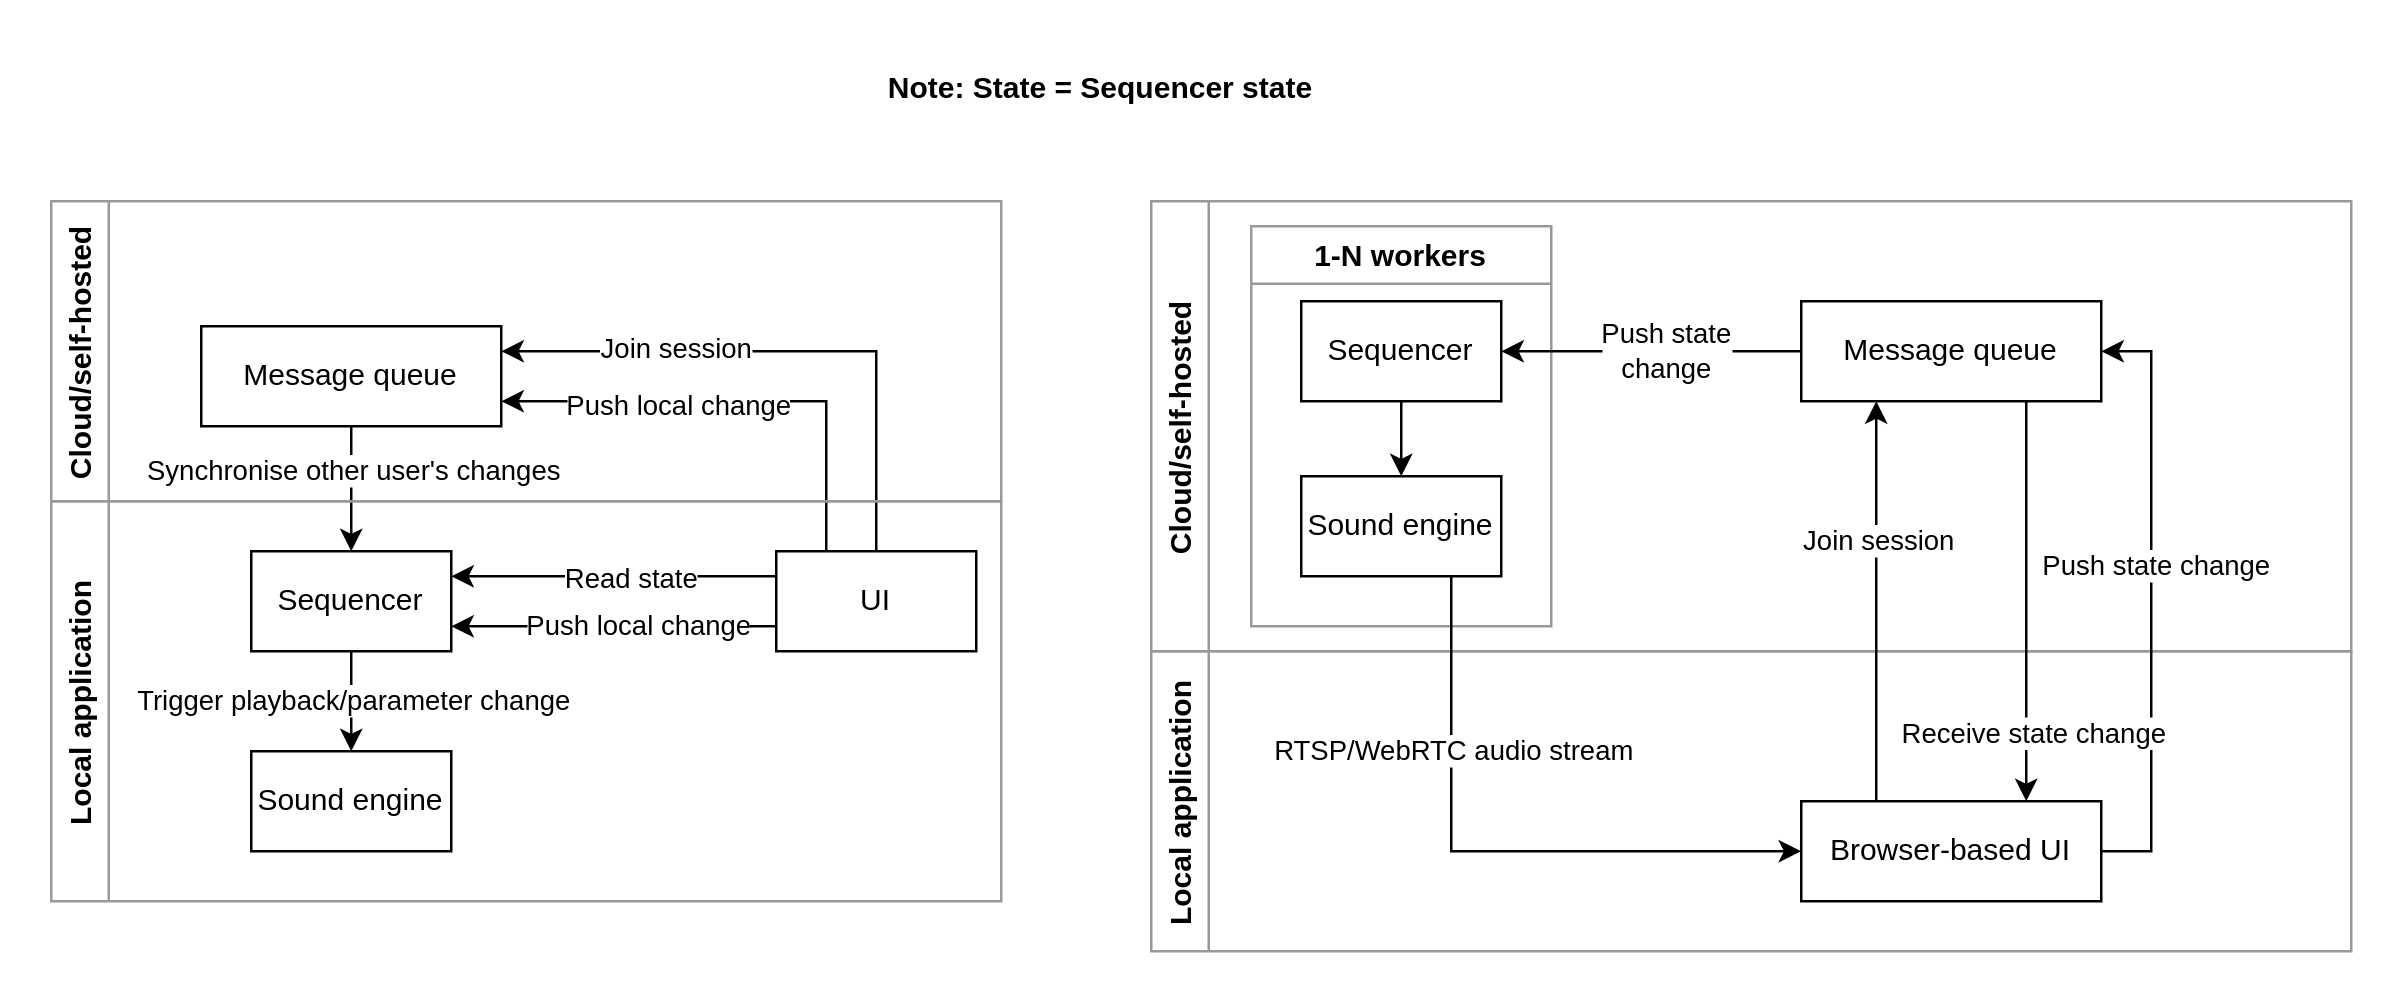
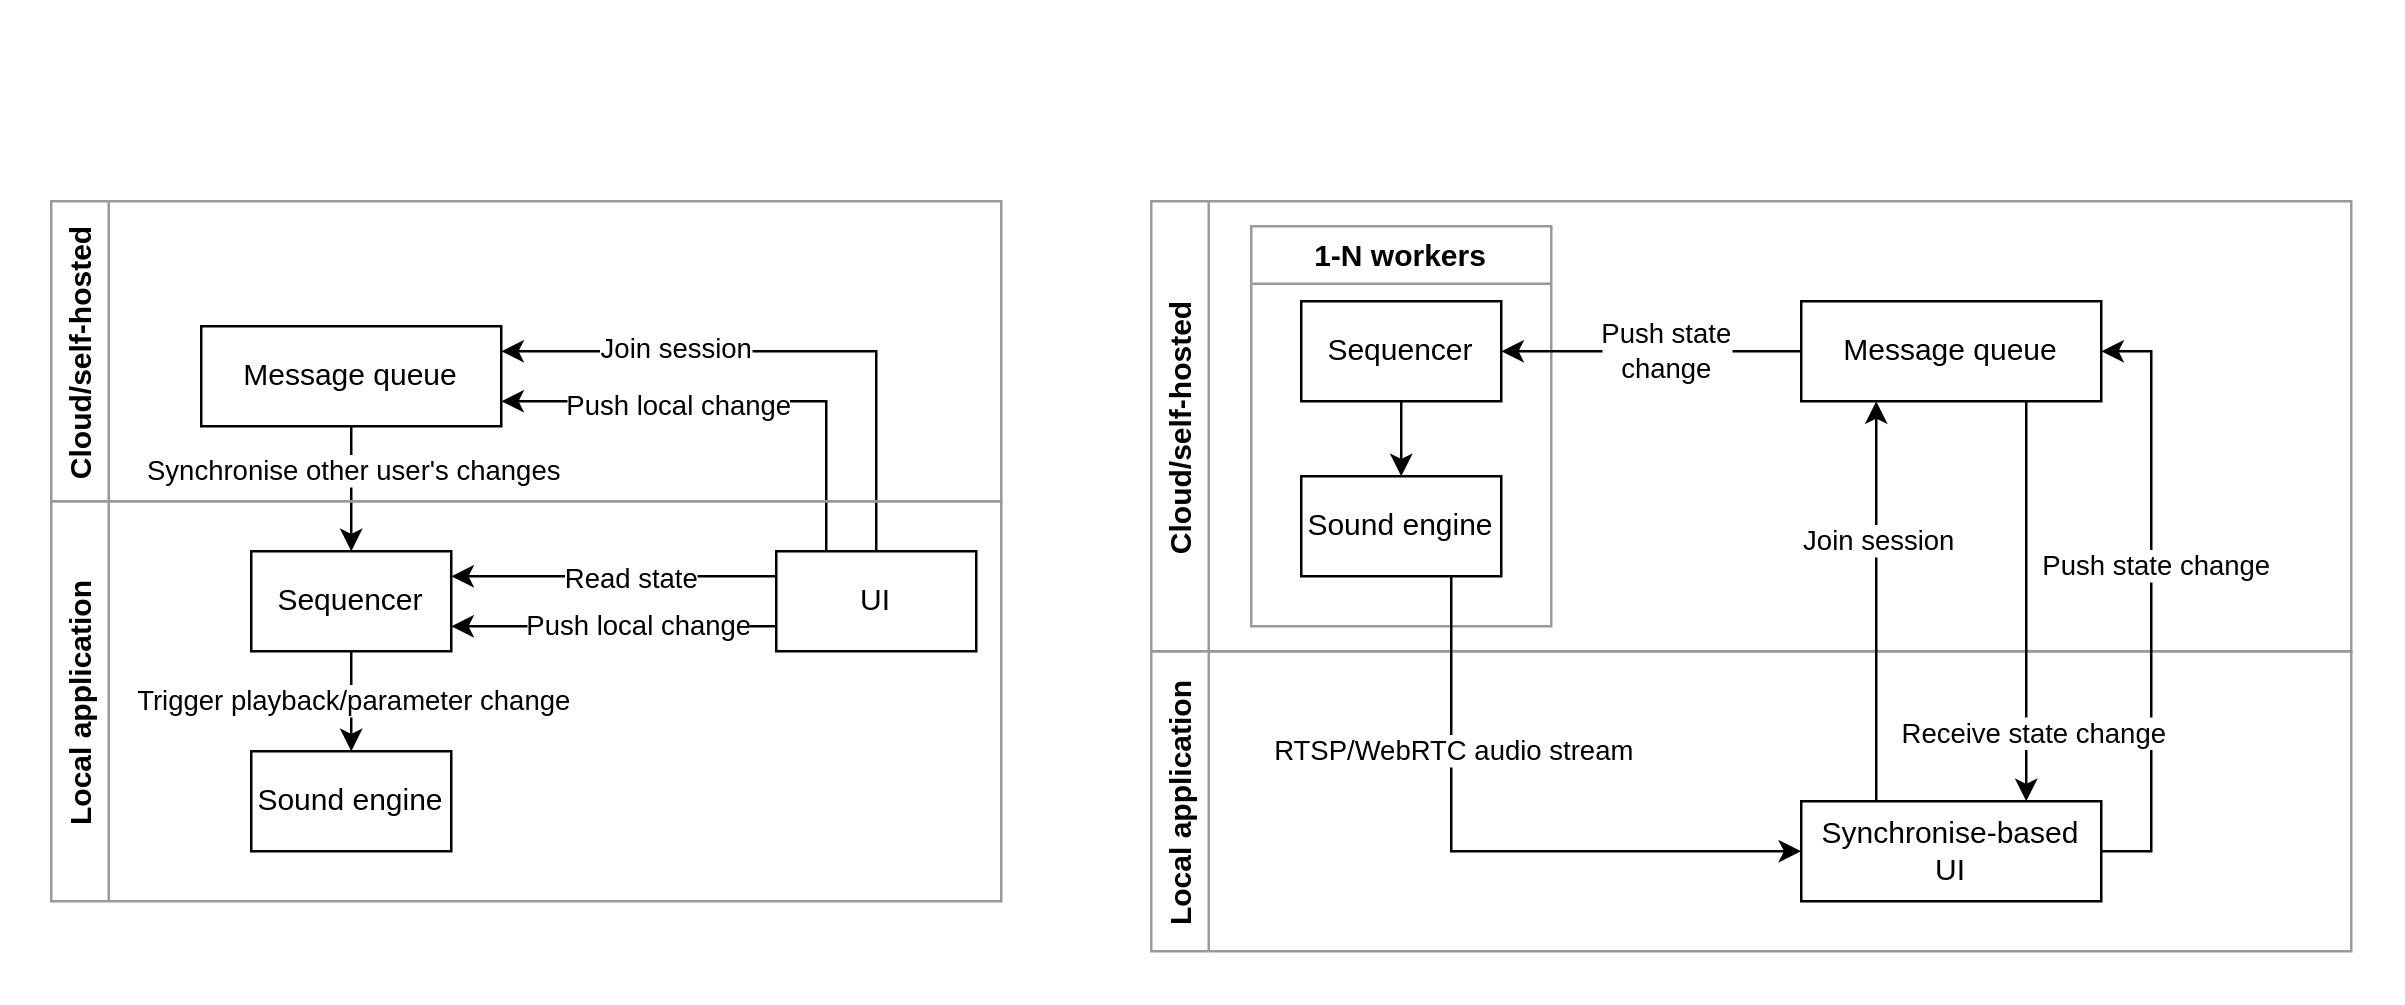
  <mxCell id="0" />
  <mxCell id="1" parent="0" />
  <mxCell id="2" style="edgeStyle=orthogonalEdgeStyle;rounded=0;orthogonalLoop=1;jettySize=auto;html=1;entryX=0.5;entryY=0;entryDx=0;entryDy=0;" edge="1" parent="1" source="4" target="15"><mxGeometry relative="1" as="geometry" /></mxCell>
  <mxCell id="3" value="Trigger playback/parameter change" style="edgeLabel;html=1;align=center;verticalAlign=middle;resizable=0;points=[];" vertex="1" connectable="0" parent="2"><mxGeometry x="0.262" relative="1" as="geometry"><mxPoint y="-6" as="offset" /></mxGeometry></mxCell>
  <mxCell id="4" value="Sequencer" style="rounded=0;whiteSpace=wrap;html=1;" vertex="1" parent="1"><mxGeometry x="100" y="220" width="80" height="40" as="geometry" /></mxCell>
  <mxCell id="5" style="edgeStyle=orthogonalEdgeStyle;rounded=0;orthogonalLoop=1;jettySize=auto;html=1;entryX=1;entryY=0.25;entryDx=0;entryDy=0;" edge="1" parent="1" source="11" target="4"><mxGeometry relative="1" as="geometry"><Array as="points"><mxPoint x="300" y="230" /><mxPoint x="300" y="230" /></Array></mxGeometry></mxCell>
  <mxCell id="6" value="Read state" style="edgeLabel;html=1;align=center;verticalAlign=middle;resizable=0;points=[];" vertex="1" connectable="0" parent="5"><mxGeometry x="0.156" relative="1" as="geometry"><mxPoint x="16" as="offset" /></mxGeometry></mxCell>
  <mxCell id="7" style="edgeStyle=orthogonalEdgeStyle;rounded=0;orthogonalLoop=1;jettySize=auto;html=1;exitX=0;exitY=0.75;exitDx=0;exitDy=0;" edge="1" parent="1" source="11"><mxGeometry relative="1" as="geometry"><mxPoint x="180" y="250" as="targetPoint" /><Array as="points"><mxPoint x="180" y="250" /></Array></mxGeometry></mxCell>
  <mxCell id="8" value="Push local change" style="edgeLabel;html=1;align=center;verticalAlign=middle;resizable=0;points=[];" vertex="1" connectable="0" parent="7"><mxGeometry x="0.065" y="-1" relative="1" as="geometry"><mxPoint x="13" as="offset" /></mxGeometry></mxCell>
  <mxCell id="9" style="edgeStyle=orthogonalEdgeStyle;rounded=0;orthogonalLoop=1;jettySize=auto;html=1;entryX=1;entryY=0.75;entryDx=0;entryDy=0;exitX=0.25;exitY=0;exitDx=0;exitDy=0;" edge="1" parent="1" source="11" target="14"><mxGeometry relative="1" as="geometry" /></mxCell>
  <mxCell id="10" value="Push local change" style="edgeLabel;html=1;align=center;verticalAlign=middle;resizable=0;points=[];" vertex="1" connectable="0" parent="9"><mxGeometry x="-0.056" y="1" relative="1" as="geometry"><mxPoint x="-30" as="offset" /></mxGeometry></mxCell>
  <mxCell id="11" value="&lt;div&gt;UI&lt;/div&gt;" style="rounded=0;whiteSpace=wrap;html=1;" vertex="1" parent="1"><mxGeometry x="310" y="220" width="80" height="40" as="geometry" /></mxCell>
  <mxCell id="12" style="edgeStyle=orthogonalEdgeStyle;rounded=0;orthogonalLoop=1;jettySize=auto;html=1;entryX=0.5;entryY=0;entryDx=0;entryDy=0;exitX=0.5;exitY=1;exitDx=0;exitDy=0;" edge="1" parent="1" source="14" target="4"><mxGeometry relative="1" as="geometry" /></mxCell>
  <mxCell id="13" value="Synchronise other user's changes" style="edgeLabel;html=1;align=center;verticalAlign=middle;resizable=0;points=[];" vertex="1" connectable="0" parent="12"><mxGeometry x="-0.435" relative="1" as="geometry"><mxPoint y="3" as="offset" /></mxGeometry></mxCell>
  <mxCell id="14" value="Message queue" style="rounded=0;whiteSpace=wrap;html=1;" vertex="1" parent="1"><mxGeometry x="80" y="130" width="120" height="40" as="geometry" /></mxCell>
  <mxCell id="15" value="Sound engine" style="rounded=0;whiteSpace=wrap;html=1;" vertex="1" parent="1"><mxGeometry x="100" y="300" width="80" height="40" as="geometry" /></mxCell>
  <mxCell id="16" value="" style="endArrow=classic;html=1;rounded=0;exitX=0.5;exitY=0;exitDx=0;exitDy=0;entryX=1;entryY=0.25;entryDx=0;entryDy=0;" edge="1" parent="1" source="11" target="14"><mxGeometry width="50" height="50" relative="1" as="geometry"><mxPoint x="380" y="170" as="sourcePoint" /><mxPoint x="350" y="90" as="targetPoint" /><Array as="points"><mxPoint x="350" y="140" /></Array></mxGeometry></mxCell>
  <mxCell id="17" value="Join session" style="edgeLabel;html=1;align=center;verticalAlign=middle;resizable=0;points=[];" vertex="1" connectable="0" parent="16"><mxGeometry x="0.403" y="-2" relative="1" as="geometry"><mxPoint as="offset" /></mxGeometry></mxCell>
  <mxCell id="18" value="Local application" style="swimlane;horizontal=0;strokeColor=#999999;" vertex="1" parent="1"><mxGeometry x="20" y="200" width="380" height="160" as="geometry" /></mxCell>
  <mxCell id="19" value="Cloud/self-hosted" style="swimlane;horizontal=0;strokeColor=#999999;" vertex="1" parent="1"><mxGeometry x="20" y="80" width="380" height="120" as="geometry" /></mxCell>
  <mxCell id="20" value="Local application" style="swimlane;horizontal=0;strokeColor=#999999;" vertex="1" parent="1"><mxGeometry x="460" y="260" width="480" height="120" as="geometry" /></mxCell>
- <mxCell id="21" value="Browser-based UI" style="rounded=0;whiteSpace=wrap;html=1;" vertex="1" parent="20"><mxGeometry x="260" y="60" width="120" height="40" as="geometry" /></mxCell>
+ <mxCell id="21" value="Synchronise-based UI" style="rounded=0;whiteSpace=wrap;html=1;" vertex="1" parent="20"><mxGeometry x="260" y="60" width="120" height="40" as="geometry" /></mxCell>
  <mxCell id="22" value="Cloud/self-hosted" style="swimlane;horizontal=0;strokeColor=#999999;" vertex="1" parent="1"><mxGeometry x="460" y="80" width="480" height="180" as="geometry" /></mxCell>
  <mxCell id="23" value="Message queue" style="rounded=0;whiteSpace=wrap;html=1;" vertex="1" parent="22"><mxGeometry x="260" y="40" width="120" height="40" as="geometry" /></mxCell>
  <mxCell id="24" value="" style="edgeStyle=orthogonalEdgeStyle;rounded=0;orthogonalLoop=1;jettySize=auto;html=1;" edge="1" parent="22" source="25" target="26"><mxGeometry relative="1" as="geometry" /></mxCell>
  <mxCell id="25" value="Sequencer" style="rounded=0;whiteSpace=wrap;html=1;" vertex="1" parent="22"><mxGeometry x="60" y="40" width="80" height="40" as="geometry" /></mxCell>
  <mxCell id="26" value="Sound engine" style="rounded=0;whiteSpace=wrap;html=1;" vertex="1" parent="22"><mxGeometry x="60" y="110" width="80" height="40" as="geometry" /></mxCell>
  <mxCell id="27" value="1-N workers" style="swimlane;strokeColor=#999999;" vertex="1" parent="22"><mxGeometry x="40" y="10" width="120" height="160" as="geometry" /></mxCell>
  <mxCell id="28" value="" style="endArrow=classic;html=1;rounded=0;entryX=1;entryY=0.5;entryDx=0;entryDy=0;exitX=0;exitY=0.5;exitDx=0;exitDy=0;" edge="1" parent="22" source="23" target="25"><mxGeometry width="50" height="50" relative="1" as="geometry"><mxPoint x="200" as="sourcePoint" /><mxPoint x="250" y="-50" as="targetPoint" /><Array as="points"><mxPoint x="210" y="60" /></Array></mxGeometry></mxCell>
  <mxCell id="29" value="&lt;div&gt;Push state&lt;/div&gt;&lt;div&gt;change&lt;br&gt;&lt;/div&gt;" style="edgeLabel;html=1;align=center;verticalAlign=middle;resizable=0;points=[];" vertex="1" connectable="0" parent="28"><mxGeometry x="-0.09" y="-1" relative="1" as="geometry"><mxPoint as="offset" /></mxGeometry></mxCell>
  <mxCell id="30" style="edgeStyle=orthogonalEdgeStyle;rounded=0;orthogonalLoop=1;jettySize=auto;html=1;entryX=0;entryY=0.5;entryDx=0;entryDy=0;" edge="1" parent="1" source="26" target="21"><mxGeometry relative="1" as="geometry"><Array as="points"><mxPoint x="580" y="340" /></Array></mxGeometry></mxCell>
  <mxCell id="31" value="RTSP/WebRTC audio stream" style="edgeLabel;html=1;align=center;verticalAlign=middle;resizable=0;points=[];" vertex="1" connectable="0" parent="30"><mxGeometry x="-0.446" relative="1" as="geometry"><mxPoint as="offset" /></mxGeometry></mxCell>
  <mxCell id="32" style="edgeStyle=orthogonalEdgeStyle;rounded=0;orthogonalLoop=1;jettySize=auto;html=1;entryX=0.25;entryY=1;entryDx=0;entryDy=0;exitX=0.25;exitY=0;exitDx=0;exitDy=0;" edge="1" parent="1" source="21" target="23"><mxGeometry relative="1" as="geometry" /></mxCell>
  <mxCell id="33" value="Join session" style="edgeLabel;html=1;align=center;verticalAlign=middle;resizable=0;points=[];" vertex="1" connectable="0" parent="32"><mxGeometry x="-0.571" relative="1" as="geometry"><mxPoint y="-71" as="offset" /></mxGeometry></mxCell>
  <mxCell id="34" style="edgeStyle=orthogonalEdgeStyle;rounded=0;orthogonalLoop=1;jettySize=auto;html=1;entryX=1;entryY=0.5;entryDx=0;entryDy=0;exitX=1;exitY=0.5;exitDx=0;exitDy=0;" edge="1" parent="1" source="21" target="23"><mxGeometry relative="1" as="geometry"><mxPoint x="740" y="140" as="targetPoint" /><Array as="points"><mxPoint x="860" y="340" /><mxPoint x="860" y="140" /></Array></mxGeometry></mxCell>
  <mxCell id="35" value="Push state change" style="edgeLabel;html=1;align=center;verticalAlign=middle;resizable=0;points=[];" vertex="1" connectable="0" parent="34"><mxGeometry x="-0.772" y="-1" relative="1" as="geometry"><mxPoint y="-108" as="offset" /></mxGeometry></mxCell>
  <mxCell id="36" style="edgeStyle=orthogonalEdgeStyle;rounded=0;orthogonalLoop=1;jettySize=auto;html=1;exitX=0.75;exitY=1;exitDx=0;exitDy=0;entryX=0.75;entryY=0;entryDx=0;entryDy=0;" edge="1" parent="1" source="23" target="21"><mxGeometry relative="1" as="geometry"><mxPoint x="725" y="240" as="targetPoint" /><Array as="points" /></mxGeometry></mxCell>
  <mxCell id="37" value="Receive state change" style="edgeLabel;html=1;align=center;verticalAlign=middle;resizable=0;points=[];" vertex="1" connectable="0" parent="36"><mxGeometry x="0.656" y="2" relative="1" as="geometry"><mxPoint as="offset" /></mxGeometry></mxCell>
- <mxCell id="38" value="Note: State = Sequencer state" style="text;html=1;strokeColor=none;fillColor=none;align=center;verticalAlign=middle;whiteSpace=wrap;rounded=0;fontStyle=1" vertex="1" parent="1"><mxGeometry x="340" y="20" width="200" height="30" as="geometry" /></mxCell>
